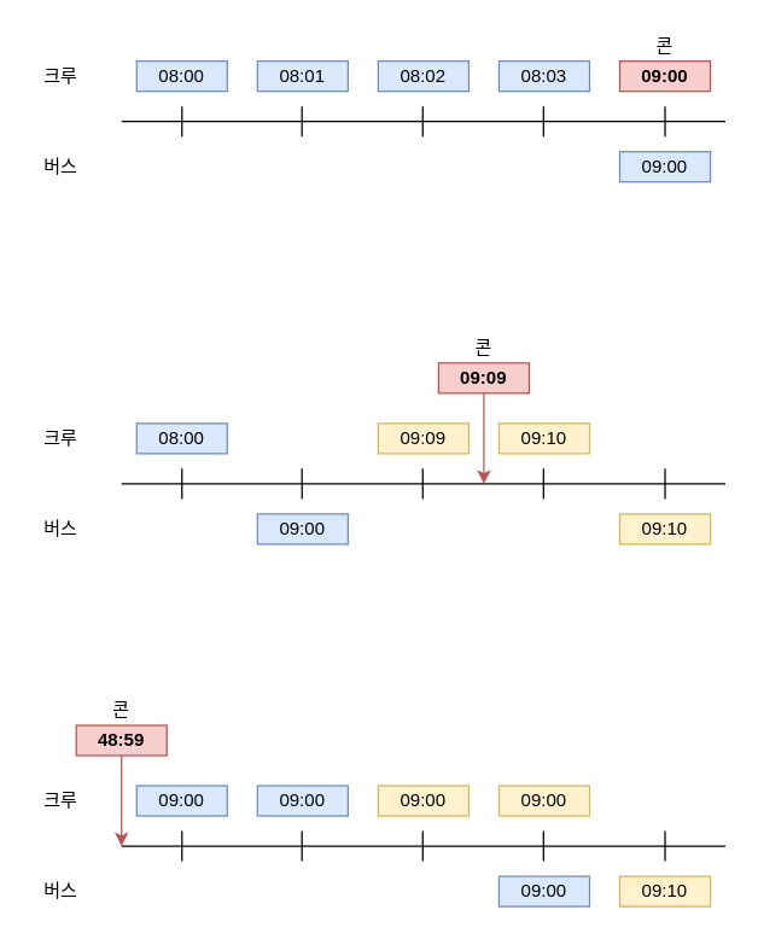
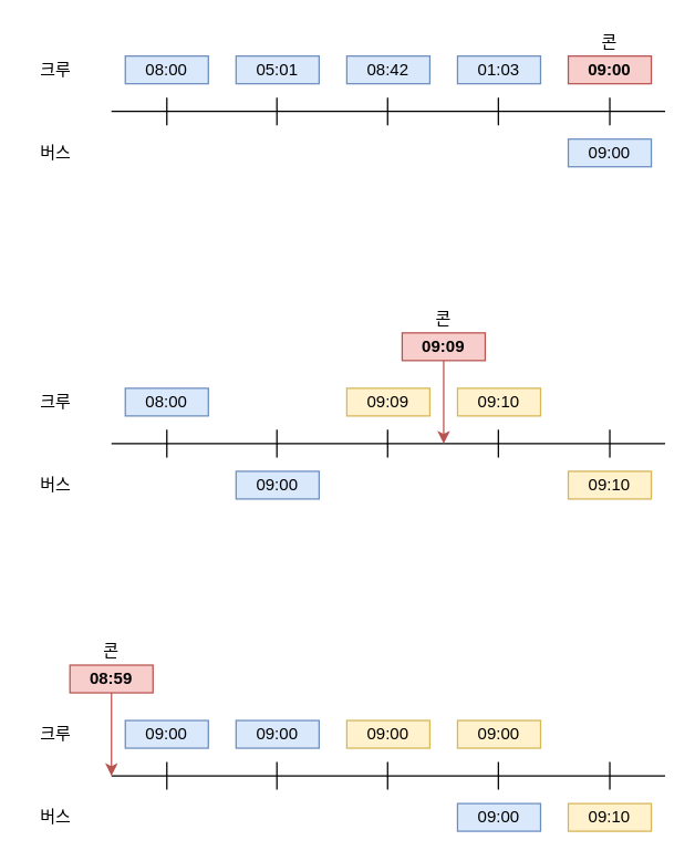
  <mxCell id="0" />
  <mxCell id="1" parent="0" />
  <mxCell id="2" value="08:00" style="text;html=1;strokeColor=#6c8ebf;fillColor=#dae8fc;align=center;verticalAlign=middle;whiteSpace=wrap;rounded=0;" vertex="1" parent="1"><mxGeometry x="90" y="40" width="60" height="20" as="geometry" /></mxCell>
- <mxCell id="3" value="08:01" style="text;html=1;strokeColor=#6c8ebf;fillColor=#dae8fc;align=center;verticalAlign=middle;whiteSpace=wrap;rounded=0;" vertex="1" parent="1"><mxGeometry x="170" y="40" width="60" height="20" as="geometry" /></mxCell>
- <mxCell id="4" value="08:02" style="text;html=1;strokeColor=#6c8ebf;fillColor=#dae8fc;align=center;verticalAlign=middle;whiteSpace=wrap;rounded=0;" vertex="1" parent="1"><mxGeometry x="250" y="40" width="60" height="20" as="geometry" /></mxCell>
+ <mxCell id="3" value="05:01" style="text;html=1;strokeColor=#6c8ebf;fillColor=#dae8fc;align=center;verticalAlign=middle;whiteSpace=wrap;rounded=0;" vertex="1" parent="1"><mxGeometry x="170" y="40" width="60" height="20" as="geometry" /></mxCell>
+ <mxCell id="4" value="08:42" style="text;html=1;strokeColor=#6c8ebf;fillColor=#dae8fc;align=center;verticalAlign=middle;whiteSpace=wrap;rounded=0;" vertex="1" parent="1"><mxGeometry x="250" y="40" width="60" height="20" as="geometry" /></mxCell>
  <mxCell id="5" value="09:00" style="text;html=1;strokeColor=#6c8ebf;fillColor=#dae8fc;align=center;verticalAlign=middle;whiteSpace=wrap;rounded=0;" vertex="1" parent="1"><mxGeometry x="410" y="100" width="60" height="20" as="geometry" /></mxCell>
- <mxCell id="6" value="08:03" style="text;html=1;strokeColor=#6c8ebf;fillColor=#dae8fc;align=center;verticalAlign=middle;whiteSpace=wrap;rounded=0;" vertex="1" parent="1"><mxGeometry x="330" y="40" width="60" height="20" as="geometry" /></mxCell>
+ <mxCell id="6" value="01:03" style="text;html=1;strokeColor=#6c8ebf;fillColor=#dae8fc;align=center;verticalAlign=middle;whiteSpace=wrap;rounded=0;" vertex="1" parent="1"><mxGeometry x="330" y="40" width="60" height="20" as="geometry" /></mxCell>
  <mxCell id="7" value="" style="endArrow=none;html=1;" edge="1" parent="1"><mxGeometry width="50" height="50" relative="1" as="geometry"><mxPoint x="80" y="80" as="sourcePoint" /><mxPoint x="480" y="80" as="targetPoint" /></mxGeometry></mxCell>
  <mxCell id="8" value="" style="endArrow=none;html=1;" edge="1" parent="1"><mxGeometry width="50" height="50" relative="1" as="geometry"><mxPoint x="120" y="90" as="sourcePoint" /><mxPoint x="120" y="70" as="targetPoint" /></mxGeometry></mxCell>
  <mxCell id="9" value="" style="endArrow=none;html=1;" edge="1" parent="1"><mxGeometry width="50" height="50" relative="1" as="geometry"><mxPoint x="199.5" y="90" as="sourcePoint" /><mxPoint x="199.5" y="70" as="targetPoint" /></mxGeometry></mxCell>
  <mxCell id="10" value="" style="endArrow=none;html=1;" edge="1" parent="1"><mxGeometry width="50" height="50" relative="1" as="geometry"><mxPoint x="279.5" y="90" as="sourcePoint" /><mxPoint x="279.5" y="70" as="targetPoint" /></mxGeometry></mxCell>
  <mxCell id="11" value="" style="endArrow=none;html=1;" edge="1" parent="1"><mxGeometry width="50" height="50" relative="1" as="geometry"><mxPoint x="359.5" y="90" as="sourcePoint" /><mxPoint x="359.5" y="70" as="targetPoint" /></mxGeometry></mxCell>
  <mxCell id="12" value="" style="endArrow=none;html=1;" edge="1" parent="1"><mxGeometry width="50" height="50" relative="1" as="geometry"><mxPoint x="440" y="90" as="sourcePoint" /><mxPoint x="440" y="70" as="targetPoint" /></mxGeometry></mxCell>
  <mxCell id="13" value="08:00" style="text;html=1;strokeColor=#6c8ebf;fillColor=#dae8fc;align=center;verticalAlign=middle;whiteSpace=wrap;rounded=0;" vertex="1" parent="1"><mxGeometry x="90" y="280" width="60" height="20" as="geometry" /></mxCell>
  <mxCell id="14" value="09:09" style="text;html=1;strokeColor=#d6b656;fillColor=#fff2cc;align=center;verticalAlign=middle;whiteSpace=wrap;rounded=0;" vertex="1" parent="1"><mxGeometry x="250" y="280" width="60" height="20" as="geometry" /></mxCell>
  <mxCell id="15" value="09:10" style="text;html=1;strokeColor=#d6b656;fillColor=#fff2cc;align=center;verticalAlign=middle;whiteSpace=wrap;rounded=0;" vertex="1" parent="1"><mxGeometry x="330" y="280" width="60" height="20" as="geometry" /></mxCell>
  <mxCell id="16" value="09:00" style="text;html=1;strokeColor=#6c8ebf;fillColor=#dae8fc;align=center;verticalAlign=middle;whiteSpace=wrap;rounded=0;" vertex="1" parent="1"><mxGeometry x="170" y="340" width="60" height="20" as="geometry" /></mxCell>
  <mxCell id="17" value="" style="endArrow=none;html=1;" edge="1" parent="1"><mxGeometry width="50" height="50" relative="1" as="geometry"><mxPoint x="80" y="320" as="sourcePoint" /><mxPoint x="480" y="320" as="targetPoint" /></mxGeometry></mxCell>
  <mxCell id="18" value="" style="endArrow=none;html=1;" edge="1" parent="1"><mxGeometry width="50" height="50" relative="1" as="geometry"><mxPoint x="120" y="330" as="sourcePoint" /><mxPoint x="120" y="310" as="targetPoint" /></mxGeometry></mxCell>
  <mxCell id="19" value="" style="endArrow=none;html=1;" edge="1" parent="1"><mxGeometry width="50" height="50" relative="1" as="geometry"><mxPoint x="199.5" y="330" as="sourcePoint" /><mxPoint x="199.5" y="310" as="targetPoint" /></mxGeometry></mxCell>
  <mxCell id="20" value="" style="endArrow=none;html=1;" edge="1" parent="1"><mxGeometry width="50" height="50" relative="1" as="geometry"><mxPoint x="279.5" y="330" as="sourcePoint" /><mxPoint x="279.5" y="310" as="targetPoint" /></mxGeometry></mxCell>
  <mxCell id="21" value="" style="endArrow=none;html=1;" edge="1" parent="1"><mxGeometry width="50" height="50" relative="1" as="geometry"><mxPoint x="359.5" y="330" as="sourcePoint" /><mxPoint x="359.5" y="310" as="targetPoint" /></mxGeometry></mxCell>
  <mxCell id="22" value="" style="endArrow=none;html=1;" edge="1" parent="1"><mxGeometry width="50" height="50" relative="1" as="geometry"><mxPoint x="440" y="330" as="sourcePoint" /><mxPoint x="440" y="310" as="targetPoint" /></mxGeometry></mxCell>
  <mxCell id="23" value="09:10" style="text;html=1;strokeColor=#d6b656;fillColor=#fff2cc;align=center;verticalAlign=middle;whiteSpace=wrap;rounded=0;" vertex="1" parent="1"><mxGeometry x="410" y="340" width="60" height="20" as="geometry" /></mxCell>
  <mxCell id="24" value="버스" style="text;html=1;strokeColor=none;fillColor=none;align=center;verticalAlign=middle;whiteSpace=wrap;rounded=0;" vertex="1" parent="1"><mxGeometry x="20" y="100" width="40" height="20" as="geometry" /></mxCell>
  <mxCell id="25" value="콘" style="text;html=1;strokeColor=none;fillColor=none;align=center;verticalAlign=middle;whiteSpace=wrap;rounded=0;" vertex="1" parent="1"><mxGeometry x="420" y="20" width="40" height="20" as="geometry" /></mxCell>
  <mxCell id="26" value="버스" style="text;html=1;strokeColor=none;fillColor=none;align=center;verticalAlign=middle;whiteSpace=wrap;rounded=0;" vertex="1" parent="1"><mxGeometry x="20" y="340" width="40" height="20" as="geometry" /></mxCell>
  <mxCell id="27" value="크루" style="text;html=1;strokeColor=none;fillColor=none;align=center;verticalAlign=middle;whiteSpace=wrap;rounded=0;" vertex="1" parent="1"><mxGeometry x="20" y="280" width="40" height="20" as="geometry" /></mxCell>
  <mxCell id="28" value="09:00" style="text;html=1;strokeColor=#6c8ebf;fillColor=#dae8fc;align=center;verticalAlign=middle;whiteSpace=wrap;rounded=0;" vertex="1" parent="1"><mxGeometry x="90" y="520" width="60" height="20" as="geometry" /></mxCell>
  <mxCell id="29" value="09:00" style="text;html=1;strokeColor=#6c8ebf;fillColor=#dae8fc;align=center;verticalAlign=middle;whiteSpace=wrap;rounded=0;" vertex="1" parent="1"><mxGeometry x="330" y="580" width="60" height="20" as="geometry" /></mxCell>
  <mxCell id="30" value="" style="endArrow=none;html=1;" edge="1" parent="1"><mxGeometry width="50" height="50" relative="1" as="geometry"><mxPoint x="80" y="560" as="sourcePoint" /><mxPoint x="480" y="560" as="targetPoint" /></mxGeometry></mxCell>
  <mxCell id="31" value="" style="endArrow=none;html=1;" edge="1" parent="1"><mxGeometry width="50" height="50" relative="1" as="geometry"><mxPoint x="120" y="570" as="sourcePoint" /><mxPoint x="120" y="550" as="targetPoint" /></mxGeometry></mxCell>
  <mxCell id="32" value="" style="endArrow=none;html=1;" edge="1" parent="1"><mxGeometry width="50" height="50" relative="1" as="geometry"><mxPoint x="199.5" y="570" as="sourcePoint" /><mxPoint x="199.5" y="550" as="targetPoint" /></mxGeometry></mxCell>
  <mxCell id="33" value="" style="endArrow=none;html=1;" edge="1" parent="1"><mxGeometry width="50" height="50" relative="1" as="geometry"><mxPoint x="279.5" y="570" as="sourcePoint" /><mxPoint x="279.5" y="550" as="targetPoint" /></mxGeometry></mxCell>
  <mxCell id="34" value="" style="endArrow=none;html=1;" edge="1" parent="1"><mxGeometry width="50" height="50" relative="1" as="geometry"><mxPoint x="359.5" y="570" as="sourcePoint" /><mxPoint x="359.5" y="550" as="targetPoint" /></mxGeometry></mxCell>
  <mxCell id="35" value="" style="endArrow=none;html=1;" edge="1" parent="1"><mxGeometry width="50" height="50" relative="1" as="geometry"><mxPoint x="440" y="570" as="sourcePoint" /><mxPoint x="440" y="550" as="targetPoint" /></mxGeometry></mxCell>
  <mxCell id="36" value="09:10" style="text;html=1;strokeColor=#d6b656;fillColor=#fff2cc;align=center;verticalAlign=middle;whiteSpace=wrap;rounded=0;" vertex="1" parent="1"><mxGeometry x="410" y="580" width="60" height="20" as="geometry" /></mxCell>
  <mxCell id="37" value="버스" style="text;html=1;strokeColor=none;fillColor=none;align=center;verticalAlign=middle;whiteSpace=wrap;rounded=0;" vertex="1" parent="1"><mxGeometry x="20" y="580" width="40" height="20" as="geometry" /></mxCell>
  <mxCell id="38" value="크루" style="text;html=1;strokeColor=none;fillColor=none;align=center;verticalAlign=middle;whiteSpace=wrap;rounded=0;" vertex="1" parent="1"><mxGeometry x="20" y="520" width="40" height="20" as="geometry" /></mxCell>
  <mxCell id="39" value="09:00" style="text;html=1;strokeColor=#6c8ebf;fillColor=#dae8fc;align=center;verticalAlign=middle;whiteSpace=wrap;rounded=0;" vertex="1" parent="1"><mxGeometry x="170" y="520" width="60" height="20" as="geometry" /></mxCell>
  <mxCell id="40" value="09:00" style="text;html=1;strokeColor=#d6b656;fillColor=#fff2cc;align=center;verticalAlign=middle;whiteSpace=wrap;rounded=0;" vertex="1" parent="1"><mxGeometry x="250" y="520" width="60" height="20" as="geometry" /></mxCell>
  <mxCell id="41" value="09:00" style="text;html=1;strokeColor=#d6b656;fillColor=#fff2cc;align=center;verticalAlign=middle;whiteSpace=wrap;rounded=0;" vertex="1" parent="1"><mxGeometry x="330" y="520" width="60" height="20" as="geometry" /></mxCell>
  <mxCell id="42" value="09:00" style="text;html=1;strokeColor=#b85450;fillColor=#f8cecc;align=center;verticalAlign=middle;whiteSpace=wrap;rounded=0;fontStyle=1" vertex="1" parent="1"><mxGeometry x="410" y="40" width="60" height="20" as="geometry" /></mxCell>
  <mxCell id="43" value="크루" style="text;html=1;strokeColor=none;fillColor=none;align=center;verticalAlign=middle;whiteSpace=wrap;rounded=0;" vertex="1" parent="1"><mxGeometry x="20" y="40" width="40" height="20" as="geometry" /></mxCell>
  <mxCell id="44" value="콘" style="text;html=1;strokeColor=none;fillColor=none;align=center;verticalAlign=middle;whiteSpace=wrap;rounded=0;" vertex="1" parent="1"><mxGeometry x="300" y="220" width="40" height="20" as="geometry" /></mxCell>
  <mxCell id="45" value="09:09" style="text;html=1;strokeColor=#b85450;fillColor=#f8cecc;align=center;verticalAlign=middle;whiteSpace=wrap;rounded=0;labelBackgroundColor=none;fontStyle=1" vertex="1" parent="1"><mxGeometry x="290" y="240" width="60" height="20" as="geometry" /></mxCell>
  <mxCell id="46" value="" style="endArrow=classic;html=1;exitX=0.5;exitY=1;exitDx=0;exitDy=0;strokeColor=#B85450;" edge="1" parent="1" source="45"><mxGeometry width="50" height="50" relative="1" as="geometry"><mxPoint x="305" y="395" as="sourcePoint" /><mxPoint x="320" y="320" as="targetPoint" /></mxGeometry></mxCell>
  <mxCell id="47" value="콘" style="text;html=1;strokeColor=none;fillColor=none;align=center;verticalAlign=middle;whiteSpace=wrap;rounded=0;" vertex="1" parent="1"><mxGeometry x="60" y="460" width="40" height="20" as="geometry" /></mxCell>
- <mxCell id="48" value="48:59" style="text;html=1;strokeColor=#b85450;fillColor=#f8cecc;align=center;verticalAlign=middle;whiteSpace=wrap;rounded=0;labelBackgroundColor=none;fontStyle=1" vertex="1" parent="1"><mxGeometry x="50" y="480" width="60" height="20" as="geometry" /></mxCell>
+ <mxCell id="48" value="08:59" style="text;html=1;strokeColor=#b85450;fillColor=#f8cecc;align=center;verticalAlign=middle;whiteSpace=wrap;rounded=0;labelBackgroundColor=none;fontStyle=1" vertex="1" parent="1"><mxGeometry x="50" y="480" width="60" height="20" as="geometry" /></mxCell>
  <mxCell id="49" value="" style="endArrow=classic;html=1;exitX=0.5;exitY=1;exitDx=0;exitDy=0;strokeColor=#B85450;" edge="1" parent="1" source="48"><mxGeometry width="50" height="50" relative="1" as="geometry"><mxPoint x="65" y="635" as="sourcePoint" /><mxPoint x="80" y="560" as="targetPoint" /></mxGeometry></mxCell>
